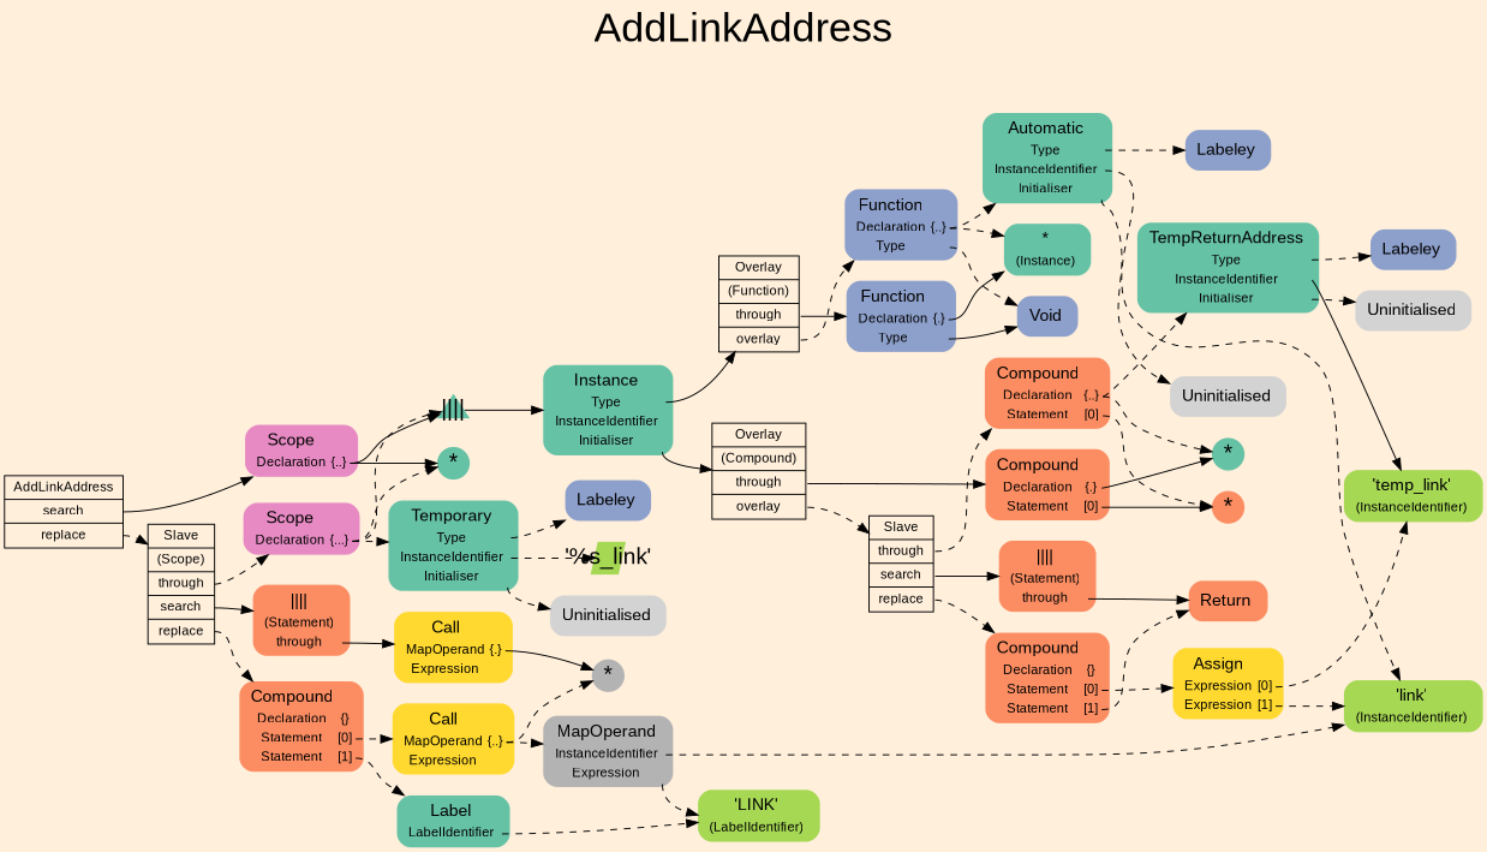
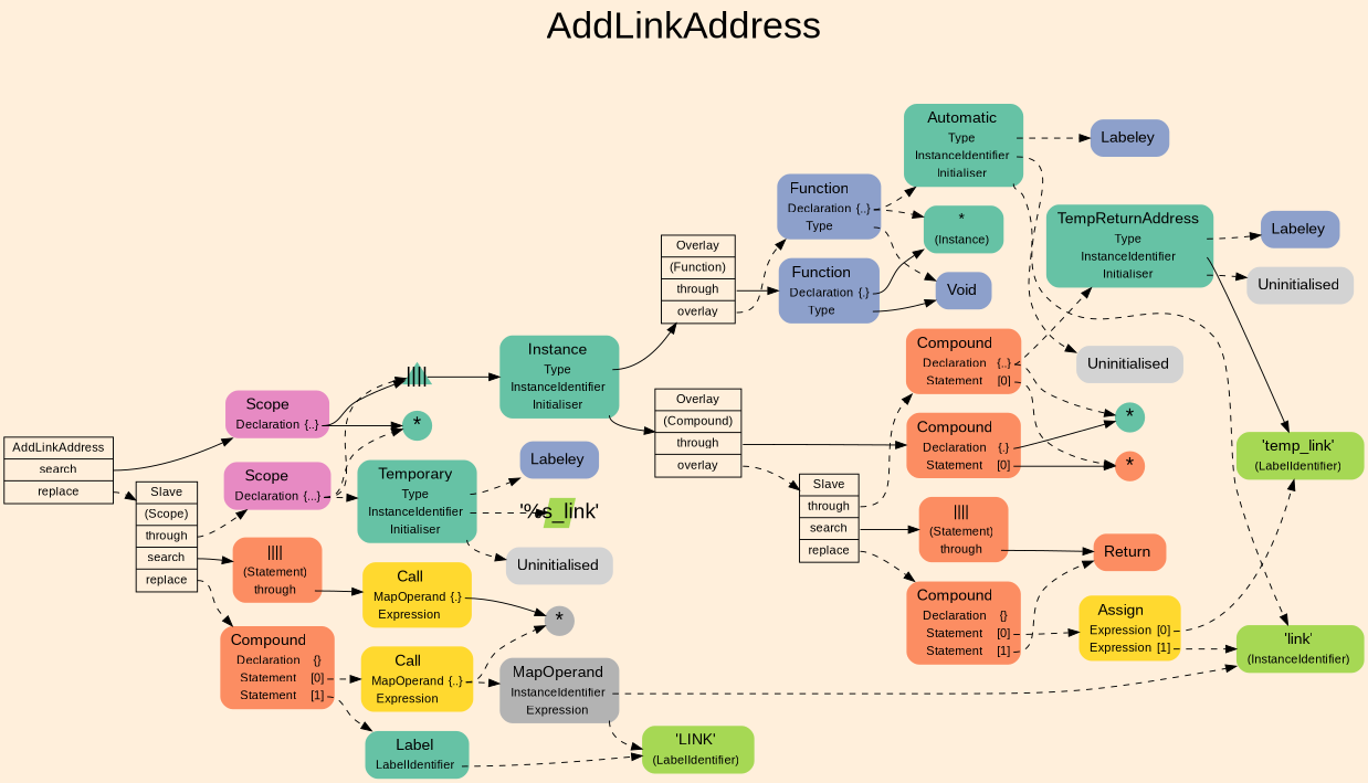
  digraph {
    bgcolor=antiquewhite1
    color=black
    fontcolor=black
    fontname=Arial
    fontsize=36
    label=AddLinkAddress
    labelloc=t
    rankdir=LR
    ranksep=0.3
    node [fillcolor="/set28/1" fontname=Arial fontsize=12 shape=plaintext style="rounded,filled"]
    edge [color=black fontcolor=black fontname=Arial tailport=port0 style=dashed]
    n1 [color=black fillcolor=antiquewhite1 fontcolor=black label="<fixed> AddLinkAddress | <port0> search | <port1> replace" shape=record style=filled]
    n2 [fillcolor="/set28/4" label=<<TABLE BORDER="0" CELLBORDER="0" CELLSPACING="0">      <TR><TD><FONT POINT-SIZE="15.0">Scope</FONT></TD><TD></TD></TR>      <TR><TD>Declaration</TD><TD PORT="port0">{..}</TD></TR>     </TABLE>>]
    n3 [color=black fillcolor=antiquewhite1 fontcolor=black label="<fixed> Slave | <port0> (Scope) | <port1> through | <port2> search | <port3> replace" shape=record style=filled]
    n4 [fixedsize=true fontsize=20 height=0.4 label=<||||> penwidth=0.0 shape=triangle style=filled width=0.4]
    n5 [fixedsize=true fontsize=20 height=0.4 label=<*> penwidth=0.0 shape=circle style=filled width=0.4]
    n6 [fillcolor="/set28/4" label=<<TABLE BORDER="0" CELLBORDER="0" CELLSPACING="0">      <TR><TD><FONT POINT-SIZE="15.0">Scope</FONT></TD><TD></TD></TR>      <TR><TD>Declaration</TD><TD PORT="port0">{...}</TD></TR>     </TABLE>>]
    n7 [fillcolor="/set28/2" label=<<TABLE BORDER="0" CELLBORDER="0" CELLSPACING="0">      <TR><TD><FONT POINT-SIZE="15.0">||||</FONT></TD><TD></TD></TR>      <TR><TD>(Statement)</TD><TD PORT="port0"></TD></TR>      <TR><TD>through</TD><TD PORT="port1"></TD></TR>     </TABLE>>]
    n8 [fillcolor="/set28/2" label=<<TABLE BORDER="0" CELLBORDER="0" CELLSPACING="0">      <TR><TD><FONT POINT-SIZE="15.0">Compound</FONT></TD><TD></TD></TR>      <TR><TD>Declaration</TD><TD PORT="port0">{}</TD></TR>      <TR><TD>Statement</TD><TD PORT="port1">[0]</TD></TR>      <TR><TD>Statement</TD><TD PORT="port2">[1]</TD></TR>     </TABLE>>]
    n9 [label=<<TABLE BORDER="0" CELLBORDER="0" CELLSPACING="0">      <TR><TD><FONT POINT-SIZE="15.0">Instance</FONT></TD><TD></TD></TR>      <TR><TD>Type</TD><TD PORT="port0"></TD></TR>      <TR><TD>InstanceIdentifier</TD><TD PORT="port1"></TD></TR>      <TR><TD>Initialiser</TD><TD PORT="port2"></TD></TR>     </TABLE>>]
    n10 [color=black fillcolor=antiquewhite1 fontcolor=black label="<fixed> Overlay | <port0> (Function) | <port1> through | <port2> overlay" shape=record style=filled]
    n11 [color=black fillcolor=antiquewhite1 fontcolor=black label="<fixed> Overlay | <port0> (Compound) | <port1> through | <port2> overlay" shape=record style=filled]
    n12 [fillcolor="/set28/3" label=<<TABLE BORDER="0" CELLBORDER="0" CELLSPACING="0">      <TR><TD><FONT POINT-SIZE="15.0">Function</FONT></TD><TD></TD></TR>      <TR><TD>Declaration</TD><TD PORT="port0">{.}</TD></TR>      <TR><TD>Type</TD><TD PORT="port1"></TD></TR>     </TABLE>>]
    n13 [fillcolor="/set28/3" label=<<TABLE BORDER="0" CELLBORDER="0" CELLSPACING="0">      <TR><TD><FONT POINT-SIZE="15.0">Function</FONT></TD><TD></TD></TR>      <TR><TD>Declaration</TD><TD PORT="port0">{..}</TD></TR>      <TR><TD>Type</TD><TD PORT="port1"></TD></TR>     </TABLE>>]
    n14 [fillcolor="/set28/2" label=<<TABLE BORDER="0" CELLBORDER="0" CELLSPACING="0">      <TR><TD><FONT POINT-SIZE="15.0">Compound</FONT></TD><TD></TD></TR>      <TR><TD>Declaration</TD><TD PORT="port0">{.}</TD></TR>      <TR><TD>Statement</TD><TD PORT="port1">[0]</TD></TR>     </TABLE>>]
    n15 [color=black fillcolor=antiquewhite1 fontcolor=black label="<fixed> Slave | <port0> through | <port1> search | <port2> replace" shape=record style=filled]
    n16 [label=<<TABLE BORDER="0" CELLBORDER="0" CELLSPACING="0">      <TR><TD><FONT POINT-SIZE="15.0">*</FONT></TD><TD></TD></TR>      <TR><TD>(Instance)</TD><TD PORT="port0"></TD></TR>     </TABLE>>]
    n17 [fillcolor="/set28/3" label=<<TABLE BORDER="0" CELLBORDER="0" CELLSPACING="0">      <TR><TD><FONT POINT-SIZE="15.0">Void</FONT></TD><TD></TD></TR>     </TABLE>>]
    n18 [label=<<TABLE BORDER="0" CELLBORDER="0" CELLSPACING="0">      <TR><TD><FONT POINT-SIZE="15.0">Automatic</FONT></TD><TD></TD></TR>      <TR><TD>Type</TD><TD PORT="port0"></TD></TR>      <TR><TD>InstanceIdentifier</TD><TD PORT="port1"></TD></TR>      <TR><TD>Initialiser</TD><TD PORT="port2"></TD></TR>     </TABLE>>]
    n19 [fillcolor="/set28/3" label=<<TABLE BORDER="0" CELLBORDER="0" CELLSPACING="0">      <TR><TD><FONT POINT-SIZE="15.0">Labeley</FONT></TD><TD></TD></TR>     </TABLE>>]
    n20 [fillcolor="/set28/5" label=<<TABLE BORDER="0" CELLBORDER="0" CELLSPACING="0">      <TR><TD><FONT POINT-SIZE="15.0">'link'</FONT></TD><TD></TD></TR>      <TR><TD>(InstanceIdentifier)</TD><TD PORT="port0"></TD></TR>     </TABLE>>]
    n21 [label=<<TABLE BORDER="0" CELLBORDER="0" CELLSPACING="0">      <TR><TD><FONT POINT-SIZE="15.0">Uninitialised</FONT></TD><TD></TD></TR>     </TABLE>> fillcolor=""]
    n22 [fixedsize=true fontsize=20 height=0.4 label=<*> penwidth=0.0 shape=circle style=filled width=0.4]
    n23 [fillcolor="/set28/2" fixedsize=true fontsize=20 height=0.4 label=<*> penwidth=0.0 shape=circle style=filled width=0.4]
    n24 [fillcolor="/set28/2" label=<<TABLE BORDER="0" CELLBORDER="0" CELLSPACING="0">      <TR><TD><FONT POINT-SIZE="15.0">Compound</FONT></TD><TD></TD></TR>      <TR><TD>Declaration</TD><TD PORT="port0">{..}</TD></TR>      <TR><TD>Statement</TD><TD PORT="port1">[0]</TD></TR>     </TABLE>>]
    n25 [fillcolor="/set28/2" label=<<TABLE BORDER="0" CELLBORDER="0" CELLSPACING="0">      <TR><TD><FONT POINT-SIZE="15.0">||||</FONT></TD><TD></TD></TR>      <TR><TD>(Statement)</TD><TD PORT="port0"></TD></TR>      <TR><TD>through</TD><TD PORT="port1"></TD></TR>     </TABLE>>]
    n26 [fillcolor="/set28/2" label=<<TABLE BORDER="0" CELLBORDER="0" CELLSPACING="0">      <TR><TD><FONT POINT-SIZE="15.0">Compound</FONT></TD><TD></TD></TR>      <TR><TD>Declaration</TD><TD PORT="port0">{}</TD></TR>      <TR><TD>Statement</TD><TD PORT="port1">[0]</TD></TR>      <TR><TD>Statement</TD><TD PORT="port2">[1]</TD></TR>     </TABLE>>]
    n27 [label=<<TABLE BORDER="0" CELLBORDER="0" CELLSPACING="0">      <TR><TD><FONT POINT-SIZE="15.0">TempReturnAddress</FONT></TD><TD></TD></TR>      <TR><TD>Type</TD><TD PORT="port0"></TD></TR>      <TR><TD>InstanceIdentifier</TD><TD PORT="port1"></TD></TR>      <TR><TD>Initialiser</TD><TD PORT="port2"></TD></TR>     </TABLE>>]
    n28 [fillcolor="/set28/2" label=<<TABLE BORDER="0" CELLBORDER="0" CELLSPACING="0">      <TR><TD><FONT POINT-SIZE="15.0">Return</FONT></TD><TD></TD></TR>     </TABLE>>]
    n29 [fillcolor="/set28/6" label=<<TABLE BORDER="0" CELLBORDER="0" CELLSPACING="0">      <TR><TD><FONT POINT-SIZE="15.0">Assign</FONT></TD><TD></TD></TR>      <TR><TD>Expression</TD><TD PORT="port0">[0]</TD></TR>      <TR><TD>Expression</TD><TD PORT="port1">[1]</TD></TR>     </TABLE>>]
    n30 [fillcolor="/set28/3" label=<<TABLE BORDER="0" CELLBORDER="0" CELLSPACING="0">      <TR><TD><FONT POINT-SIZE="15.0">Labeley</FONT></TD><TD></TD></TR>     </TABLE>>]
-   n31 [fillcolor="/set28/5" label=<<TABLE BORDER="0" CELLBORDER="0" CELLSPACING="0">      <TR><TD><FONT POINT-SIZE="15.0">'temp_link'</FONT></TD><TD></TD></TR>      <TR><TD>(InstanceIdentifier)</TD><TD PORT="port0"></TD></TR>     </TABLE>>]
+   n31 [fillcolor="/set28/5" label=<<TABLE BORDER="0" CELLBORDER="0" CELLSPACING="0">      <TR><TD><FONT POINT-SIZE="15.0">'temp_link'</FONT></TD><TD></TD></TR>      <TR><TD>(LabelIdentifier)</TD><TD PORT="port0"></TD></TR>     </TABLE>>]
    n32 [label=<<TABLE BORDER="0" CELLBORDER="0" CELLSPACING="0">      <TR><TD><FONT POINT-SIZE="15.0">Uninitialised</FONT></TD><TD></TD></TR>     </TABLE>> fillcolor=""]
    n33 [label=<<TABLE BORDER="0" CELLBORDER="0" CELLSPACING="0">      <TR><TD><FONT POINT-SIZE="15.0">Temporary</FONT></TD><TD></TD></TR>      <TR><TD>Type</TD><TD PORT="port0"></TD></TR>      <TR><TD>InstanceIdentifier</TD><TD PORT="port1"></TD></TR>      <TR><TD>Initialiser</TD><TD PORT="port2"></TD></TR>     </TABLE>>]
    n34 [fillcolor="/set28/6" label=<<TABLE BORDER="0" CELLBORDER="0" CELLSPACING="0">      <TR><TD><FONT POINT-SIZE="15.0">Call</FONT></TD><TD></TD></TR>      <TR><TD>MapOperand</TD><TD PORT="port0">{.}</TD></TR>      <TR><TD>Expression</TD><TD PORT="port1"></TD></TR>     </TABLE>>]
    n35 [fillcolor="/set28/6" label=<<TABLE BORDER="0" CELLBORDER="0" CELLSPACING="0">      <TR><TD><FONT POINT-SIZE="15.0">Call</FONT></TD><TD></TD></TR>      <TR><TD>MapOperand</TD><TD PORT="port0">{..}</TD></TR>      <TR><TD>Expression</TD><TD PORT="port1"></TD></TR>     </TABLE>>]
    n36 [label=<<TABLE BORDER="0" CELLBORDER="0" CELLSPACING="0">      <TR><TD><FONT POINT-SIZE="15.0">Label</FONT></TD><TD></TD></TR>      <TR><TD>LabelIdentifier</TD><TD PORT="port0"></TD></TR>     </TABLE>>]
    n37 [fillcolor="/set28/3" label=<<TABLE BORDER="0" CELLBORDER="0" CELLSPACING="0">      <TR><TD><FONT POINT-SIZE="15.0">Labeley</FONT></TD><TD></TD></TR>     </TABLE>>]
    n38 [fillcolor="/set28/5" fixedsize=true fontsize=20 height=0.4 label=<'%s_link'> penwidth=0.0 shape=parallelogram style=filled width=0.4]
    n39 [label=<<TABLE BORDER="0" CELLBORDER="0" CELLSPACING="0">      <TR><TD><FONT POINT-SIZE="15.0">Uninitialised</FONT></TD><TD></TD></TR>     </TABLE>> fillcolor=""]
    n40 [fillcolor="/set28/8" fixedsize=true fontsize=20 height=0.4 label=<*> penwidth=0.0 shape=circle style=filled width=0.4]
    n41 [fillcolor="/set28/8" label=<<TABLE BORDER="0" CELLBORDER="0" CELLSPACING="0">      <TR><TD><FONT POINT-SIZE="15.0">MapOperand</FONT></TD><TD></TD></TR>      <TR><TD>InstanceIdentifier</TD><TD PORT="port0"></TD></TR>      <TR><TD>Expression</TD><TD PORT="port1"></TD></TR>     </TABLE>>]
    n42 [fillcolor="/set28/5" label=<<TABLE BORDER="0" CELLBORDER="0" CELLSPACING="0">      <TR><TD><FONT POINT-SIZE="15.0">'LINK'</FONT></TD><TD></TD></TR>      <TR><TD>(LabelIdentifier)</TD><TD PORT="port0"></TD></TR>     </TABLE>>]
    n1 -> n2 [style=""]
    n1 -> n3 [tailport=port1]
    n2 -> n4 [style=""]
    n2 -> n5 [style=""]
    n3 -> n6 [tailport=port1]
    n3 -> n7 [tailport=port2 style=""]
    n3 -> n8 [tailport=port3]
    n4 -> n9 [style=""]
    n6 -> n4
    n6 -> n5
    n6 -> n33
    n7 -> n34 [tailport=port1 style=""]
    n8 -> n35 [tailport=port1]
    n8 -> n36 [tailport=port2]
    n9 -> n10 [style=""]
    n9 -> n11 [tailport=port2 style=""]
    n10 -> n12 [tailport=port1 style=""]
    n10 -> n13 [tailport=port2]
    n11 -> n14 [tailport=port1 style=""]
    n11 -> n15 [tailport=port2]
    n12 -> n16 [style=""]
    n12 -> n17 [tailport=port1 style=""]
    n13 -> n16
    n13 -> n17 [tailport=port1]
    n13 -> n18
    n14 -> n22 [style=""]
    n14 -> n23 [tailport=port1 style=""]
    n15 -> n24
    n15 -> n25 [tailport=port1 style=""]
    n15 -> n26 [tailport=port2]
    n18 -> n19
    n18 -> n20 [tailport=port1]
    n18 -> n21 [tailport=port2]
    n24 -> n22
    n24 -> n23 [tailport=port1]
    n24 -> n27
    n25 -> n28 [tailport=port1 style=""]
    n26 -> n28 [tailport=port2]
    n26 -> n29 [tailport=port1]
    n27 -> n30
    n27 -> n31 [style=solid tailport=port1]
    n27 -> n32 [tailport=port2]
    n29 -> n20 [tailport=port1]
    n29 -> n31
    n33 -> n37
    n33 -> n38 [tailport=port1]
    n33 -> n39 [tailport=port2]
    n34 -> n40 [style=""]
    n35 -> n40
    n35 -> n41
    n36 -> n42
    n41 -> n20
    n41 -> n42 [tailport=port1]
  }
